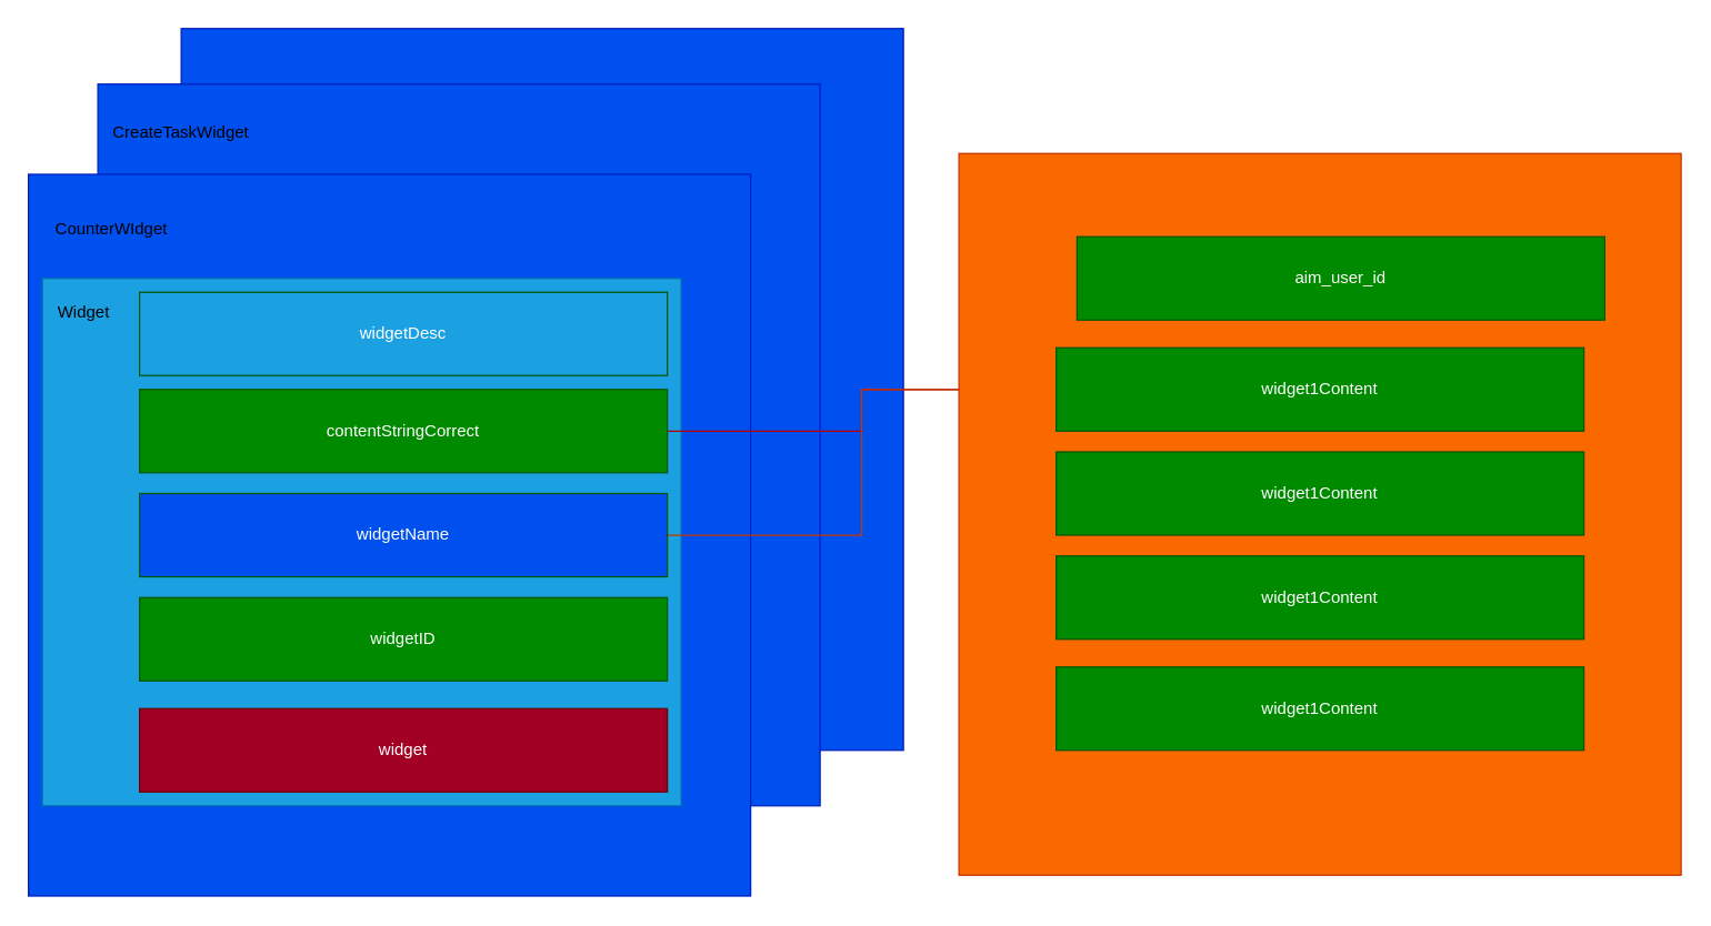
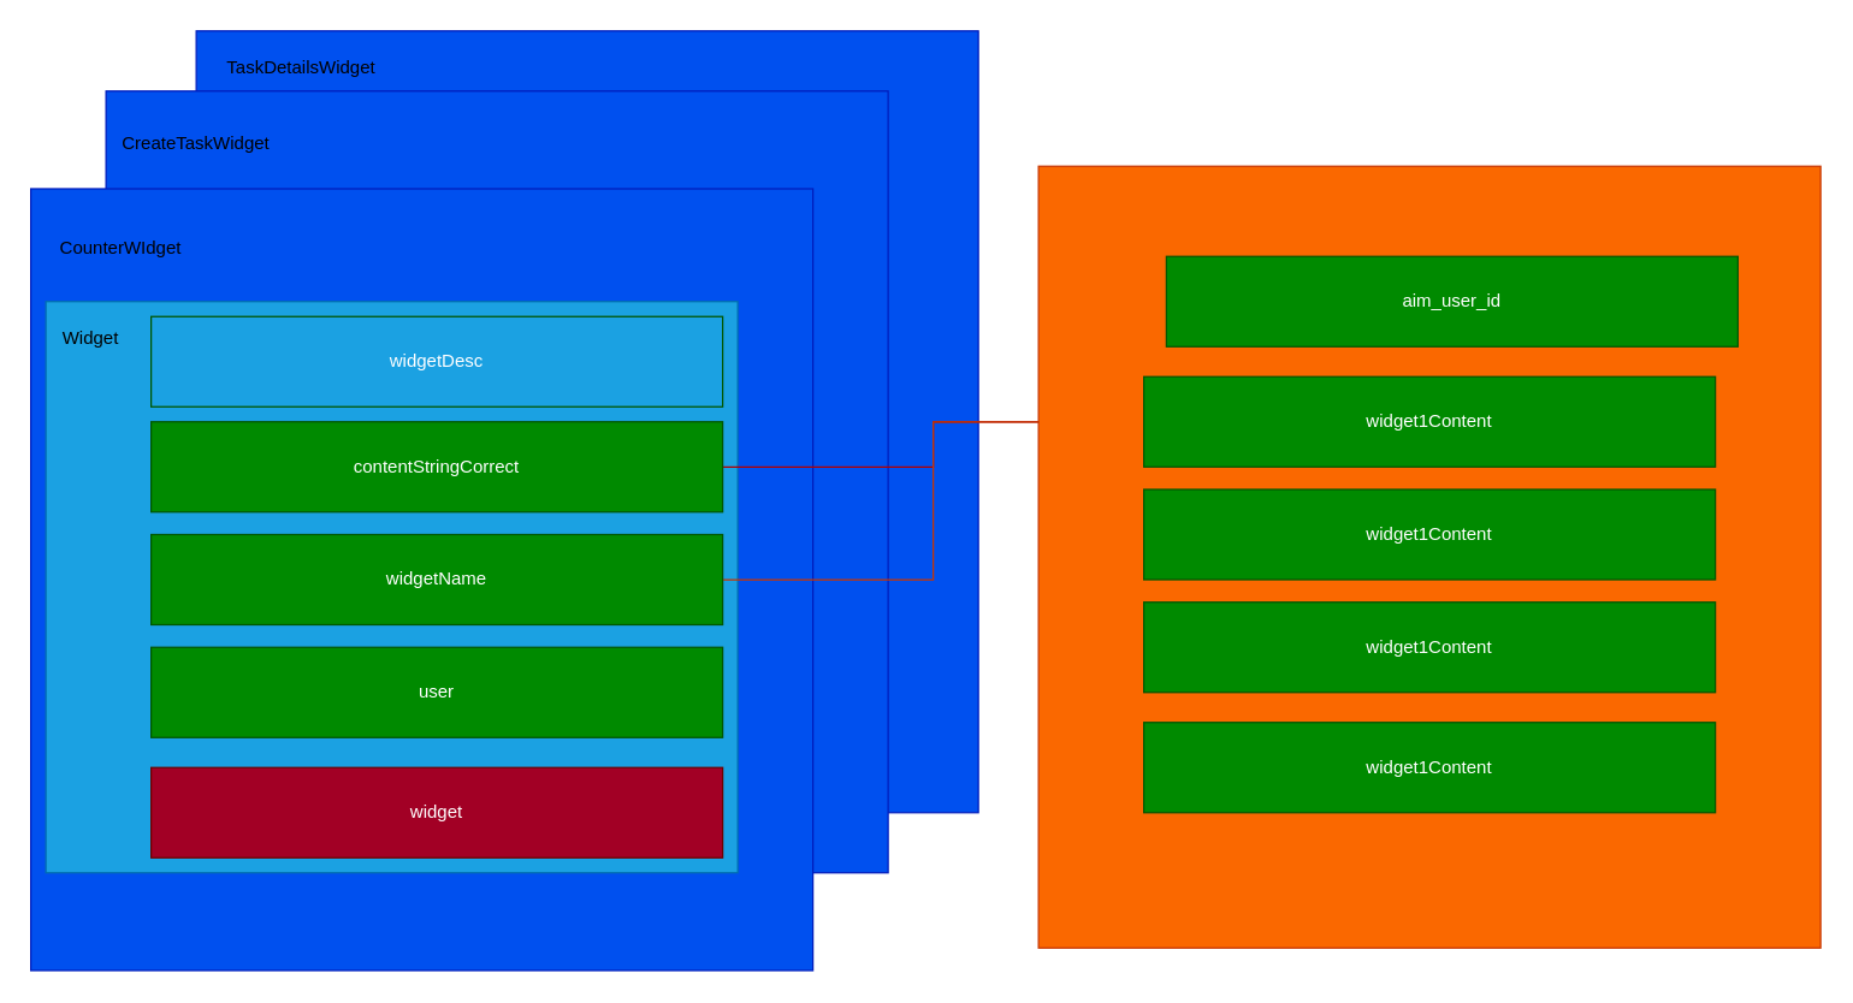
  <mxCell id="0" />
  <mxCell id="1" parent="0" />
  <mxCell id="2" value="" style="whiteSpace=wrap;html=1;aspect=fixed;fillColor=#0050ef;fontColor=#ffffff;strokeColor=#001DBC;" vertex="1" parent="1"><mxGeometry x="130" y="20" width="520" height="520" as="geometry" /></mxCell>
  <mxCell id="3" value="" style="whiteSpace=wrap;html=1;aspect=fixed;fillColor=#0050ef;fontColor=#ffffff;strokeColor=#001DBC;" vertex="1" parent="1"><mxGeometry x="70" y="60" width="520" height="520" as="geometry" /></mxCell>
  <mxCell id="4" value="" style="whiteSpace=wrap;html=1;aspect=fixed;fillColor=#0050ef;fontColor=#ffffff;strokeColor=#001DBC;" vertex="1" parent="1"><mxGeometry x="20" y="125" width="520" height="520" as="geometry" /></mxCell>
  <mxCell id="5" value="" style="rounded=0;whiteSpace=wrap;html=1;fillColor=#1ba1e2;fontColor=#ffffff;strokeColor=#006EAF;" vertex="1" parent="1"><mxGeometry x="30" y="200" width="460" height="380" as="geometry" /></mxCell>
  <mxCell id="6" value="Widget" style="text;html=1;strokeColor=none;fillColor=none;align=center;verticalAlign=middle;whiteSpace=wrap;rounded=0;" vertex="1" parent="1"><mxGeometry x="30" y="210" width="60" height="30" as="geometry" /></mxCell>
  <mxCell id="7" value="widgetDesc" style="rounded=0;whiteSpace=wrap;html=1;fillColor=#1ba1e2;fontColor=#ffffff;strokeColor=#005700;" vertex="1" parent="1"><mxGeometry x="100" y="210" width="380" height="60" as="geometry" /></mxCell>
  <mxCell id="8" style="edgeStyle=orthogonalEdgeStyle;rounded=0;orthogonalLoop=1;jettySize=auto;html=1;exitX=1;exitY=0.5;exitDx=0;exitDy=0;fillColor=#e51400;strokeColor=#B20000;" edge="1" parent="1" source="9" target="19"><mxGeometry relative="1" as="geometry" /></mxCell>
  <mxCell id="9" value="contentStringCorrect" style="rounded=0;whiteSpace=wrap;html=1;fillColor=#008a00;fontColor=#ffffff;strokeColor=#005700;" vertex="1" parent="1"><mxGeometry x="100" y="280" width="380" height="60" as="geometry" /></mxCell>
  <mxCell id="10" style="edgeStyle=orthogonalEdgeStyle;rounded=0;orthogonalLoop=1;jettySize=auto;html=1;exitX=1;exitY=0.5;exitDx=0;exitDy=0;entryX=0;entryY=0.5;entryDx=0;entryDy=0;fillColor=#fa6800;strokeColor=#C73500;" edge="1" parent="1" source="11" target="19"><mxGeometry relative="1" as="geometry" /></mxCell>
- <mxCell id="11" value="widgetName" style="rounded=0;whiteSpace=wrap;html=1;fillColor=#0050ef;fontColor=#ffffff;strokeColor=#005700;" vertex="1" parent="1"><mxGeometry x="100" y="355" width="380" height="60" as="geometry" /></mxCell>
- <mxCell id="12" value="widgetID" style="rounded=0;whiteSpace=wrap;html=1;fillColor=#008a00;fontColor=#ffffff;strokeColor=#005700;" vertex="1" parent="1"><mxGeometry x="100" y="430" width="380" height="60" as="geometry" /></mxCell>
+ <mxCell id="11" value="widgetName" style="rounded=0;whiteSpace=wrap;html=1;fillColor=#008a00;fontColor=#ffffff;strokeColor=#005700;" vertex="1" parent="1"><mxGeometry x="100" y="355" width="380" height="60" as="geometry" /></mxCell>
+ <mxCell id="12" value="user" style="rounded=0;whiteSpace=wrap;html=1;fillColor=#008a00;fontColor=#ffffff;strokeColor=#005700;" vertex="1" parent="1"><mxGeometry x="100" y="430" width="380" height="60" as="geometry" /></mxCell>
  <mxCell id="13" value="widget" style="rounded=0;whiteSpace=wrap;html=1;fillColor=#a20025;fontColor=#ffffff;strokeColor=#6F0000;" vertex="1" parent="1"><mxGeometry x="100" y="510" width="380" height="60" as="geometry" /></mxCell>
  <mxCell id="14" value="CounterWIdget" style="text;html=1;strokeColor=none;fillColor=none;align=center;verticalAlign=middle;whiteSpace=wrap;rounded=0;" vertex="1" parent="1"><mxGeometry x="30" y="150" width="100" height="30" as="geometry" /></mxCell>
  <mxCell id="15" value="CreateTaskWidget" style="text;html=1;strokeColor=none;fillColor=none;align=center;verticalAlign=middle;whiteSpace=wrap;rounded=0;" vertex="1" parent="1"><mxGeometry x="80" y="80" width="100" height="30" as="geometry" /></mxCell>
+ <mxCell id="16" value="TaskDetailsWidget" style="text;html=1;strokeColor=none;fillColor=none;align=center;verticalAlign=middle;whiteSpace=wrap;rounded=0;" vertex="1" parent="1"><mxGeometry x="150" y="30" width="100" height="30" as="geometry" /></mxCell>
  <mxCell id="17" value="" style="whiteSpace=wrap;html=1;aspect=fixed;fillColor=#fa6800;fontColor=#000000;strokeColor=#C73500;" vertex="1" parent="1"><mxGeometry x="690" y="110" width="520" height="520" as="geometry" /></mxCell>
  <mxCell id="18" value="aim_user_id" style="rounded=0;whiteSpace=wrap;html=1;fillColor=#008a00;fontColor=#ffffff;strokeColor=#005700;" vertex="1" parent="1"><mxGeometry x="775" y="170" width="380" height="60" as="geometry" /></mxCell>
  <mxCell id="19" value="widget1Content" style="rounded=0;whiteSpace=wrap;html=1;fillColor=#008a00;fontColor=#ffffff;strokeColor=#005700;" vertex="1" parent="1"><mxGeometry x="760" y="250" width="380" height="60" as="geometry" /></mxCell>
  <mxCell id="20" value="widget1Content" style="rounded=0;whiteSpace=wrap;html=1;fillColor=#008a00;fontColor=#ffffff;strokeColor=#005700;" vertex="1" parent="1"><mxGeometry x="760" y="325" width="380" height="60" as="geometry" /></mxCell>
  <mxCell id="21" value="widget1Content" style="rounded=0;whiteSpace=wrap;html=1;fillColor=#008a00;fontColor=#ffffff;strokeColor=#005700;" vertex="1" parent="1"><mxGeometry x="760" y="400" width="380" height="60" as="geometry" /></mxCell>
  <mxCell id="22" value="widget1Content" style="rounded=0;whiteSpace=wrap;html=1;fillColor=#008a00;fontColor=#ffffff;strokeColor=#005700;" vertex="1" parent="1"><mxGeometry x="760" y="480" width="380" height="60" as="geometry" /></mxCell>
